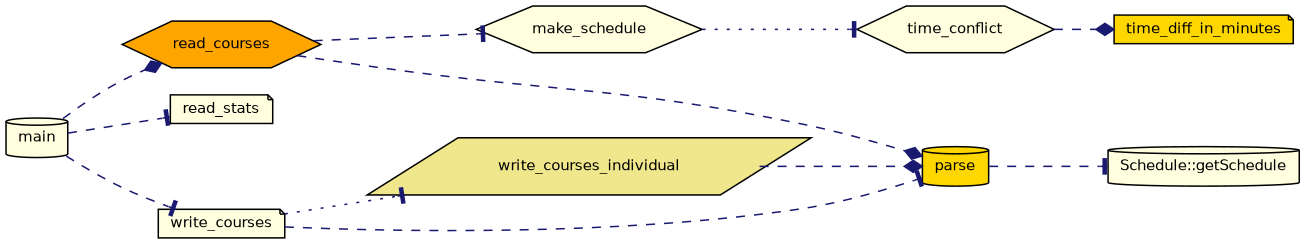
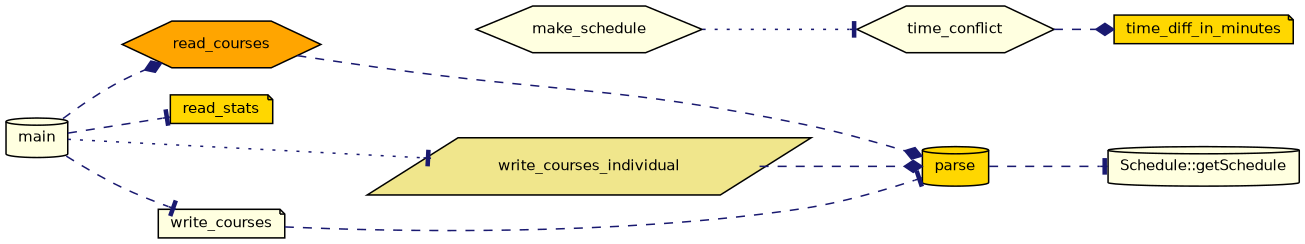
  digraph {
    rankdir=LR
    node [color=black fillcolor=lightyellow fontname=Helvetica fontsize=10 shape=cylinder style=filled]
    edge [arrowhead=tee color=midnightblue fontname=Helvetica fontsize=10 labelfontname=Helvetica labelfontsize=10 style=dashed]
    n1 [fontcolor=black height=0.2 label=main width=0.4]
    n2 [fillcolor=orange height=0.2 label=read_courses shape=hexagon width=0.4]
-   n3 [height=0.2 label=read_stats shape=note width=0.4]
+   n3 [fillcolor=gold height=0.2 label=read_stats shape=note width=0.4]
    n4 [height=0.2 label=write_courses shape=note width=0.4]
    n5 [fillcolor=khaki height=0.2 label=write_courses_individual shape=parallelogram width=0.4]
    n6 [height=0.2 label=make_schedule shape=hexagon width=0.4]
    n7 [fillcolor=gold height=0.2 label=parse width=0.4]
    n8 [height=0.2 label=time_conflict shape=hexagon width=0.4]
    n9 [height=0.2 label="Schedule::getSchedule" width=0.4]
    n10 [fillcolor=gold height=0.2 label=time_diff_in_minutes shape=note width=0.4]
    n1 -> n2 [arrowhead=diamond]
    n1 -> n3
    n1 -> n4
-   n4 -> n5 [style=dotted]
-   n2 -> n6
+   n1 -> n5 [style=dotted]
    n2 -> n7 [arrowhead=diamond]
    n4 -> n7
    n5 -> n7 [arrowhead=diamond]
    n6 -> n8 [style=dotted]
    n7 -> n9
    n8 -> n10 [arrowhead=diamond]
  }
